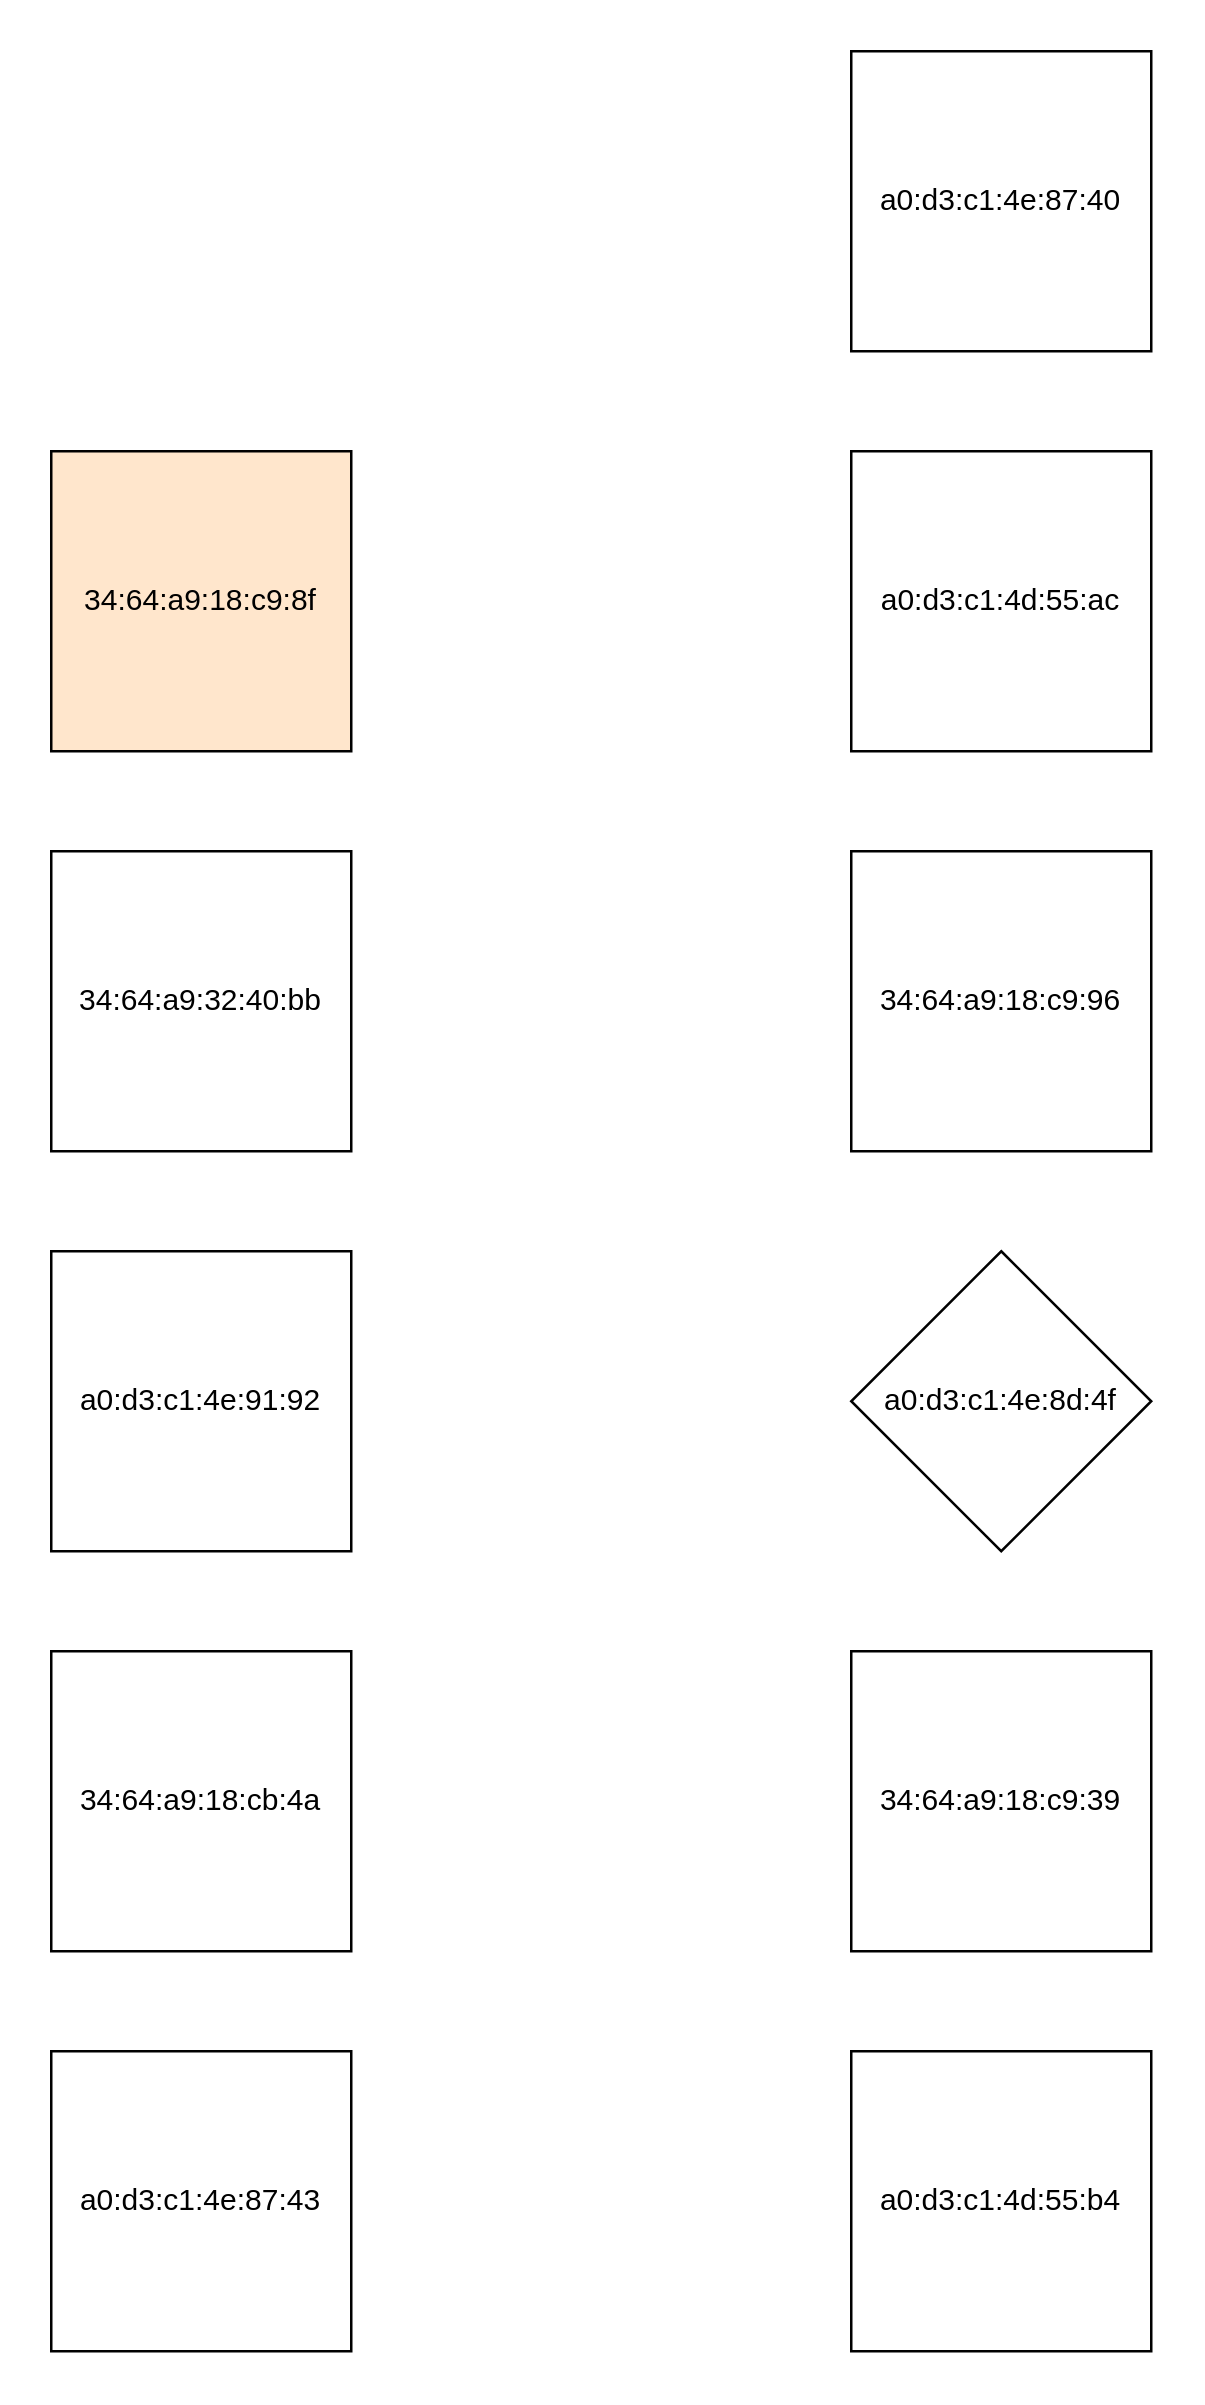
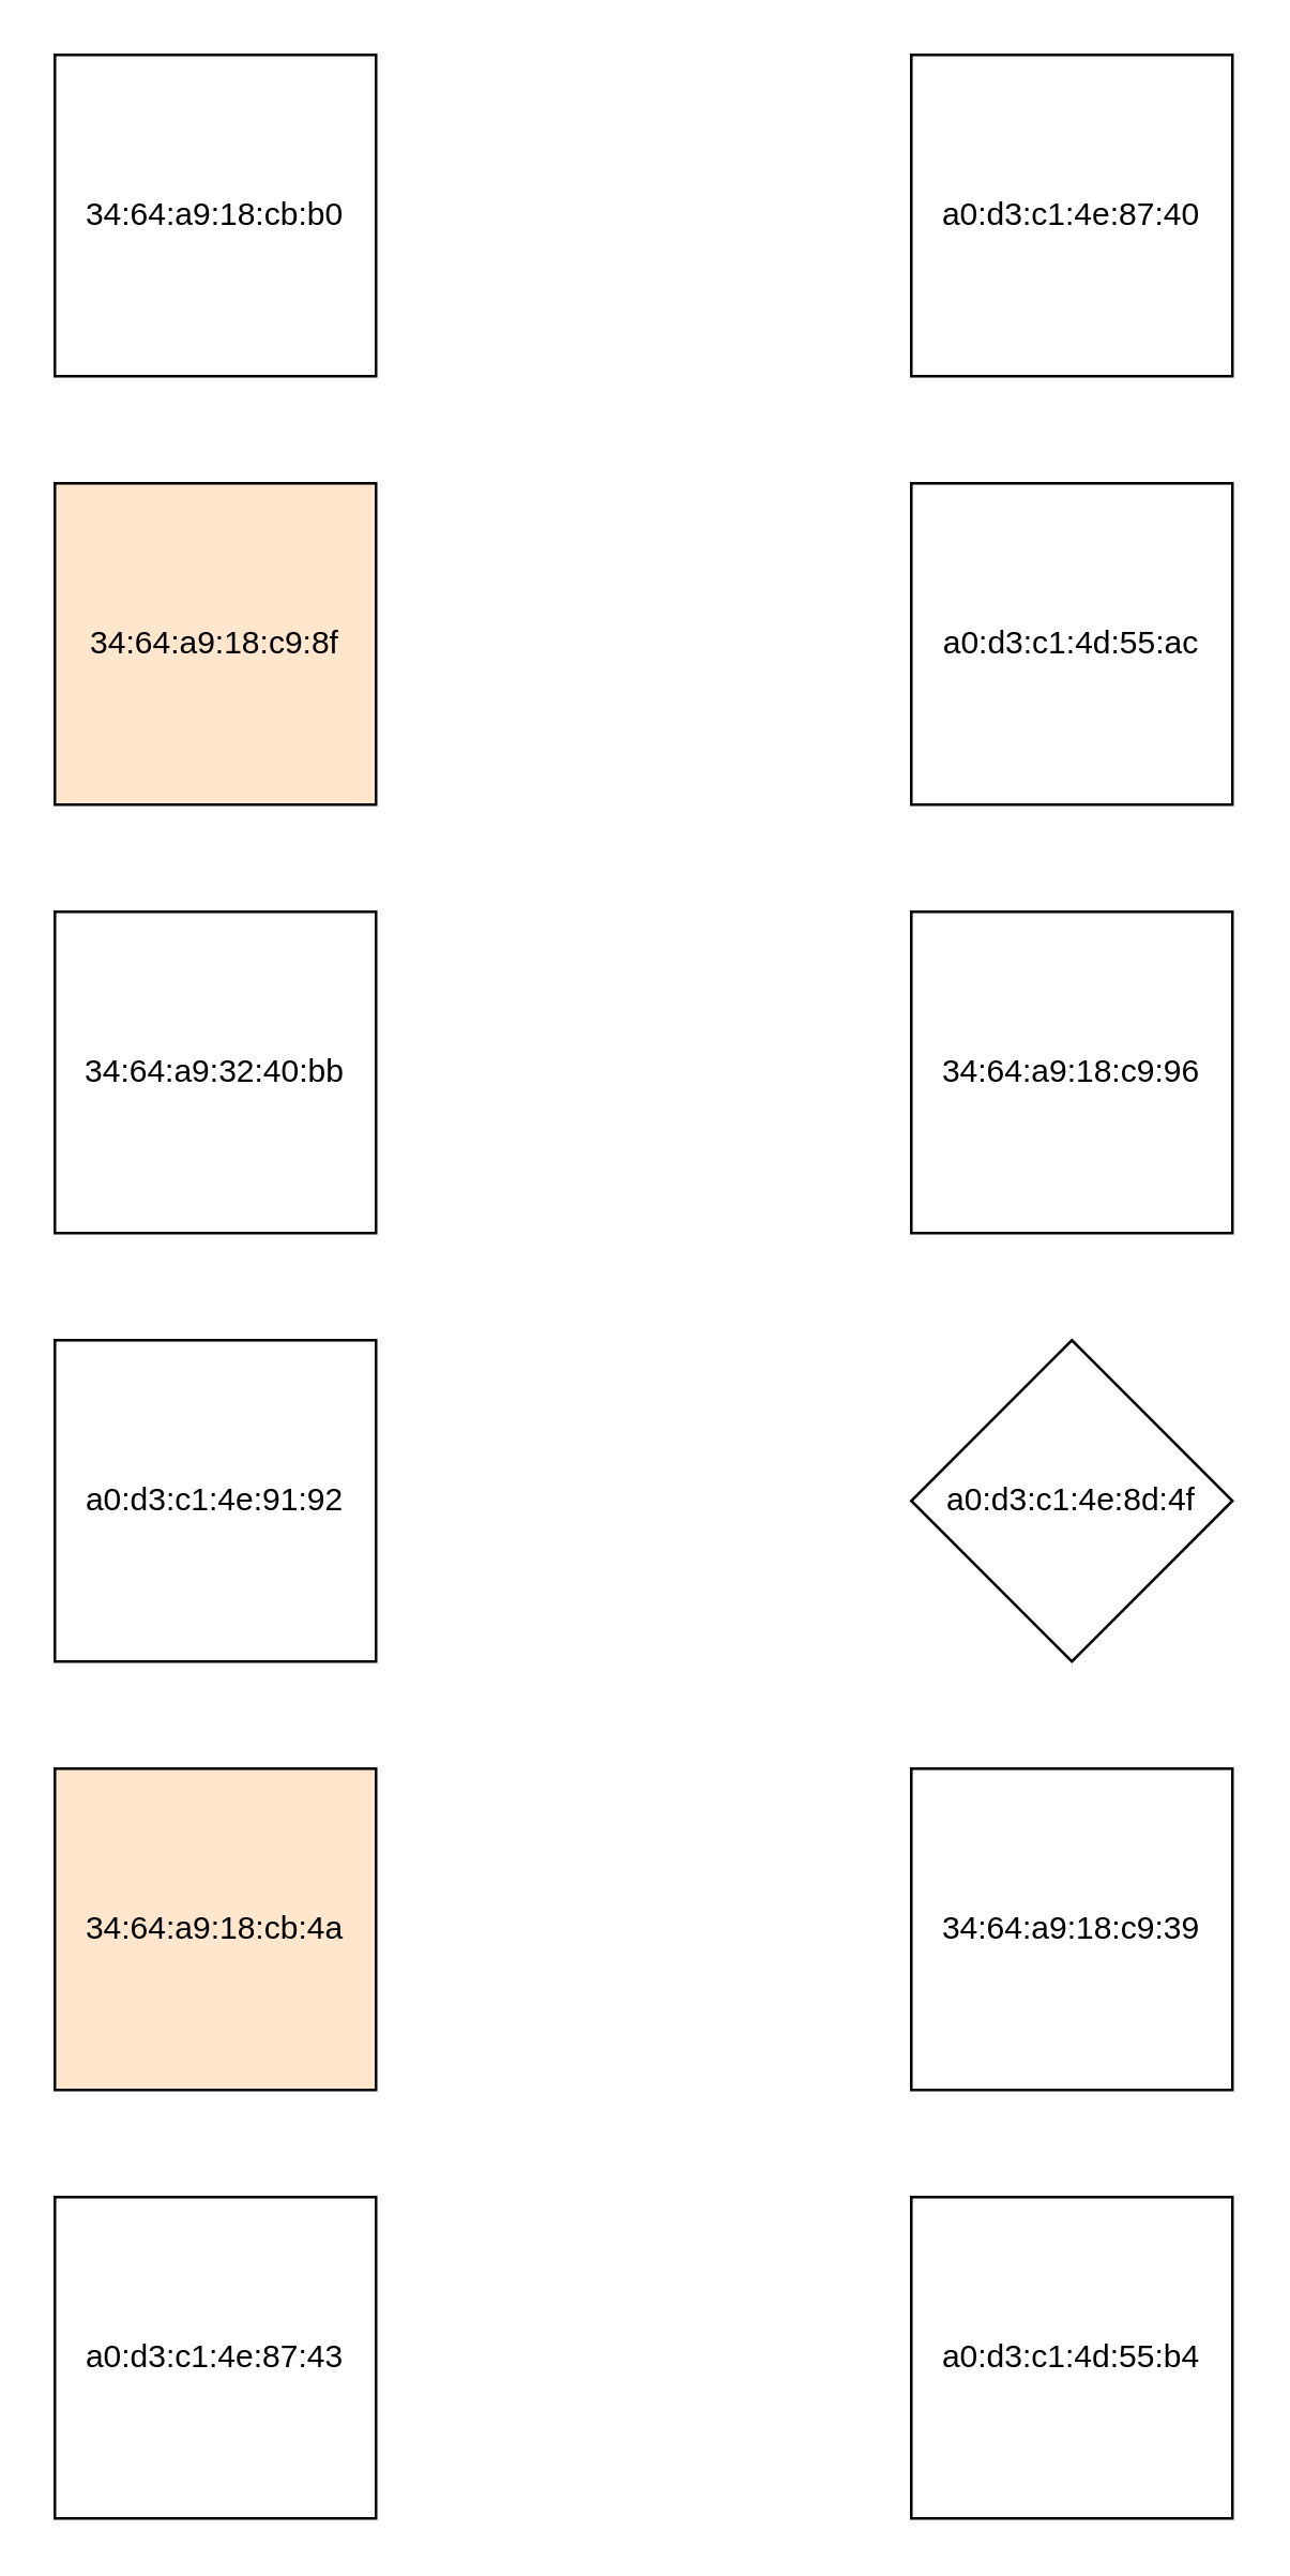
  <mxCell id="0" />
  <mxCell id="1" parent="0" />
  <mxCell id="2" value="a0:d3:c1:4d:55:ac" style="whiteSpace=wrap;html=1;aspect=fixed;" parent="1" vertex="1"><mxGeometry x="340" y="180" width="120" height="120" as="geometry" /></mxCell>
  <mxCell id="3" value="a0:d3:c1:4e:87:40" style="whiteSpace=wrap;html=1;aspect=fixed;" parent="1" vertex="1"><mxGeometry x="340" y="20" width="120" height="120" as="geometry" /></mxCell>
  <mxCell id="4" value="34:64:a9:18:c9:96" style="whiteSpace=wrap;html=1;aspect=fixed;" parent="1" vertex="1"><mxGeometry x="340" y="340" width="120" height="120" as="geometry" /></mxCell>
  <mxCell id="5" value="a0:d3:c1:4e:8d:4f" style="rhombus;whiteSpace=wrap;html=1;aspect=fixed;" parent="1" vertex="1"><mxGeometry x="340" y="500" width="120" height="120" as="geometry" /></mxCell>
  <mxCell id="6" value="34:64:a9:18:c9:39" style="whiteSpace=wrap;html=1;aspect=fixed;" parent="1" vertex="1"><mxGeometry x="340" y="660" width="120" height="120" as="geometry" /></mxCell>
  <mxCell id="7" value="a0:d3:c1:4d:55:b4" style="whiteSpace=wrap;html=1;aspect=fixed;" parent="1" vertex="1"><mxGeometry x="340" y="820" width="120" height="120" as="geometry" /></mxCell>
  <mxCell id="8" value="34:64:a9:18:c9:8f" style="whiteSpace=wrap;html=1;aspect=fixed;fillColor=#ffe6cc;" parent="1" vertex="1"><mxGeometry y="180" width="120" height="120" as="geometry" x="20" /></mxCell>
+ <mxCell id="9" value="34:64:a9:18:cb:b0" style="whiteSpace=wrap;html=1;aspect=fixed;" parent="1" vertex="1"><mxGeometry y="20" width="120" height="120" as="geometry" x="20" /></mxCell>
  <mxCell id="10" value="34:64:a9:32:40:bb" style="whiteSpace=wrap;html=1;aspect=fixed;" parent="1" vertex="1"><mxGeometry y="340" width="120" height="120" as="geometry" x="20" /></mxCell>
  <mxCell id="11" value="a0:d3:c1:4e:91:92" style="whiteSpace=wrap;html=1;aspect=fixed;" parent="1" vertex="1"><mxGeometry y="500" width="120" height="120" as="geometry" x="20" /></mxCell>
- <mxCell id="12" value="34:64:a9:18:cb:4a" style="whiteSpace=wrap;html=1;aspect=fixed;" parent="1" vertex="1"><mxGeometry y="660" width="120" height="120" as="geometry" x="20" /></mxCell>
+ <mxCell id="12" value="34:64:a9:18:cb:4a" style="whiteSpace=wrap;html=1;aspect=fixed;fillColor=#ffe6cc;" parent="1" vertex="1"><mxGeometry y="660" width="120" height="120" as="geometry" x="20" /></mxCell>
  <mxCell id="13" value="a0:d3:c1:4e:87:43" style="whiteSpace=wrap;html=1;aspect=fixed;" parent="1" vertex="1"><mxGeometry y="820" width="120" height="120" as="geometry" x="20" /></mxCell>
